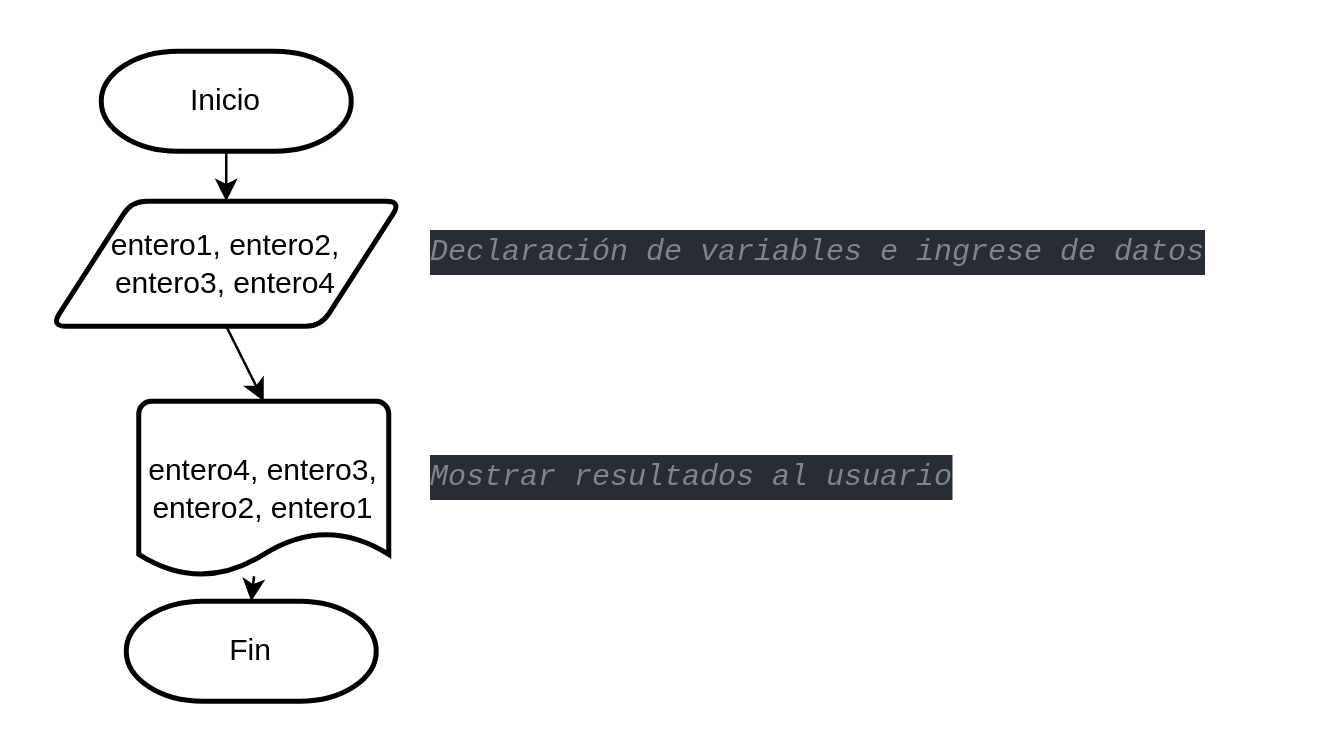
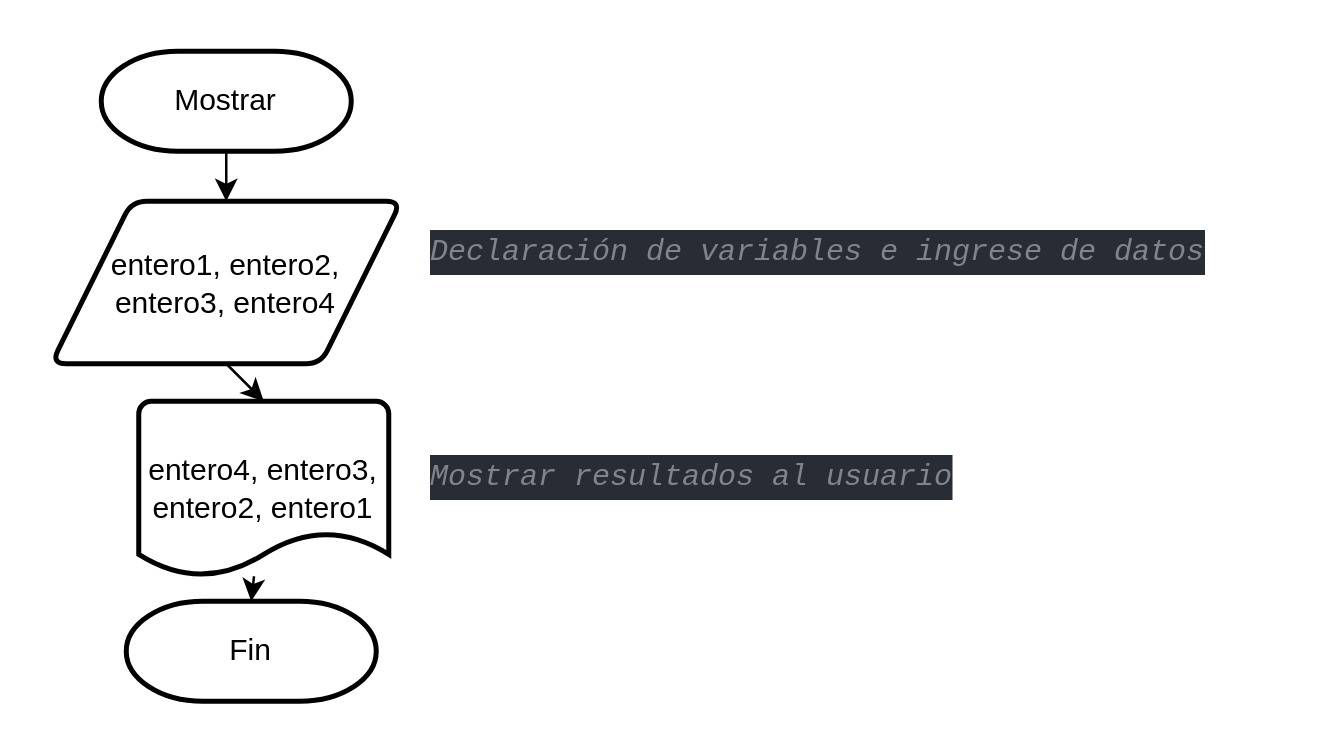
  <mxCell id="0" />
  <mxCell id="1" parent="0" />
- <mxCell id="2" value="Inicio" style="strokeWidth=2;html=1;shape=mxgraph.flowchart.terminator;whiteSpace=wrap;" vertex="1" parent="1"><mxGeometry x="40" y="20" width="100" height="40" as="geometry" /></mxCell>
- <mxCell id="3" value="entero1, entero2, entero3, entero4" style="shape=parallelogram;html=1;strokeWidth=2;perimeter=parallelogramPerimeter;whiteSpace=wrap;rounded=1;arcSize=12;size=0.23;" vertex="1" parent="1"><mxGeometry x="20" y="80" width="140" height="50" as="geometry" /></mxCell>
+ <mxCell id="2" value="Mostrar" style="strokeWidth=2;html=1;shape=mxgraph.flowchart.terminator;whiteSpace=wrap;" vertex="1" parent="1"><mxGeometry x="40" y="20" width="100" height="40" as="geometry" /></mxCell>
+ <mxCell id="3" value="entero1, entero2, entero3, entero4" style="shape=parallelogram;html=1;strokeWidth=2;perimeter=parallelogramPerimeter;whiteSpace=wrap;rounded=1;arcSize=12;size=0.23;" vertex="1" parent="1"><mxGeometry x="20" y="80" width="140" height="65" as="geometry" /></mxCell>
  <mxCell id="4" value="entero4, entero3, entero2, entero1" style="strokeWidth=2;html=1;shape=mxgraph.flowchart.document2;whiteSpace=wrap;size=0.25;" vertex="1" parent="1"><mxGeometry x="55" y="160" width="100" height="70" as="geometry" /></mxCell>
  <mxCell id="5" value="Fin" style="strokeWidth=2;html=1;shape=mxgraph.flowchart.terminator;whiteSpace=wrap;" vertex="1" parent="1"><mxGeometry x="50" y="240" width="100" height="40" as="geometry" /></mxCell>
  <mxCell id="6" value="" style="endArrow=classic;html=1;rounded=0;exitX=0.5;exitY=1;exitDx=0;exitDy=0;exitPerimeter=0;entryX=0.5;entryY=0;entryDx=0;entryDy=0;" edge="1" parent="1" source="2" target="3"><mxGeometry width="50" height="50" relative="1" as="geometry"><mxPoint x="66" y="290" as="sourcePoint" /><mxPoint x="116" y="240" as="targetPoint" /></mxGeometry></mxCell>
  <mxCell id="7" value="" style="endArrow=classic;html=1;rounded=0;exitX=0.5;exitY=1;exitDx=0;exitDy=0;entryX=0.5;entryY=0;entryDx=0;entryDy=0;entryPerimeter=0;" edge="1" parent="1" source="3" target="4"><mxGeometry width="50" height="50" relative="1" as="geometry"><mxPoint x="236" y="150" as="sourcePoint" /><mxPoint x="-134" y="210" as="targetPoint" /></mxGeometry></mxCell>
  <mxCell id="8" value="" style="endArrow=classic;html=1;rounded=0;entryX=0.5;entryY=0;entryDx=0;entryDy=0;entryPerimeter=0;" edge="1" parent="1" source="4" target="5"><mxGeometry width="50" height="50" relative="1" as="geometry"><mxPoint x="66" y="450" as="sourcePoint" /><mxPoint x="96" y="270" as="targetPoint" /></mxGeometry></mxCell>
  <mxCell id="9" value="&lt;meta charset=&quot;utf-8&quot;&gt;&lt;div style=&quot;font-style: normal; font-variant-caps: normal; font-weight: normal; letter-spacing: normal; text-align: start; text-indent: 0px; text-transform: none; word-spacing: 0px; -webkit-text-stroke-width: 0px; text-decoration: none; color: rgb(171, 178, 191); background-color: rgb(40, 44, 52); font-family: &amp;quot;Fira Code&amp;quot;, &amp;quot;Menlo for Powerline&amp;quot;, Menlo, Monaco, &amp;quot;Courier New&amp;quot;, monospace; font-size: 12px; line-height: 18px;&quot;&gt;&lt;div&gt;&lt;span style=&quot;color: rgb(127, 132, 142); font-style: italic;&quot;&gt;Declaración de variables e ingrese de datos&lt;/span&gt;&lt;/div&gt;&lt;/div&gt;" style="text;whiteSpace=wrap;html=1;" vertex="1" parent="1"><mxGeometry x="170" y="85" width="340" height="40" as="geometry" /></mxCell>
  <mxCell id="10" value="&lt;div style=&quot;font-style: normal; font-variant-caps: normal; font-weight: normal; letter-spacing: normal; text-align: start; text-indent: 0px; text-transform: none; word-spacing: 0px; -webkit-text-stroke-width: 0px; text-decoration: none; color: rgb(171, 178, 191); background-color: rgb(40, 44, 52); font-family: &amp;quot;Fira Code&amp;quot;, &amp;quot;Menlo for Powerline&amp;quot;, Menlo, Monaco, &amp;quot;Courier New&amp;quot;, monospace; font-size: 12px; line-height: 18px;&quot;&gt;&lt;div&gt;&lt;span style=&quot;color: rgb(127, 132, 142); font-style: italic;&quot;&gt;Mostrar resultados al usuario&lt;/span&gt;&lt;/div&gt;&lt;/div&gt;" style="text;whiteSpace=wrap;html=1;" vertex="1" parent="1"><mxGeometry x="170" y="175" width="240" height="40" as="geometry" /></mxCell>
